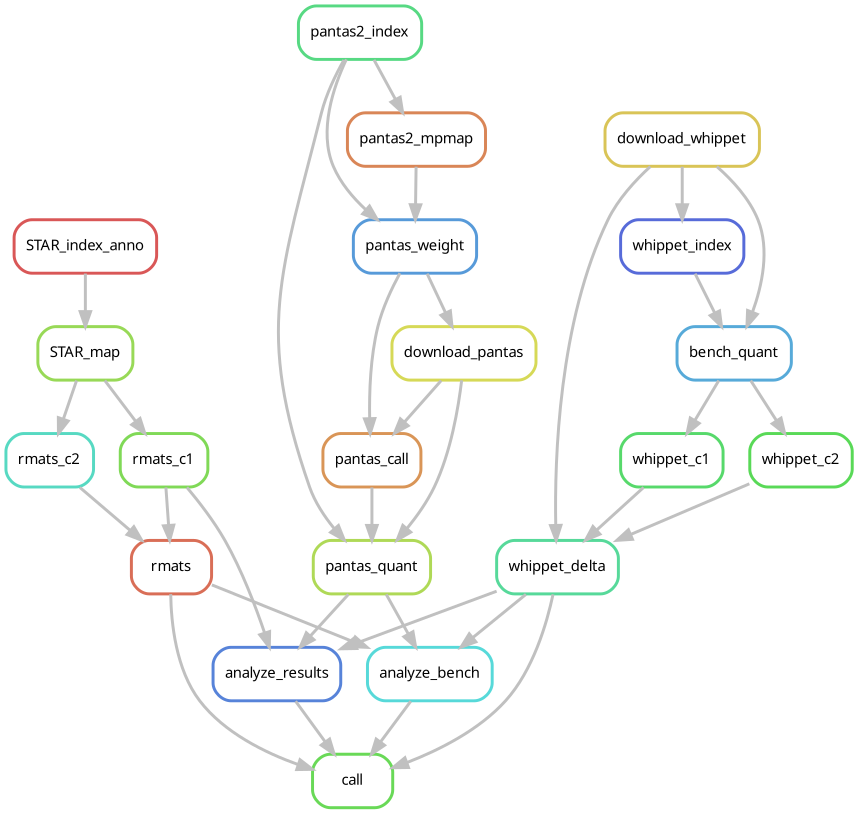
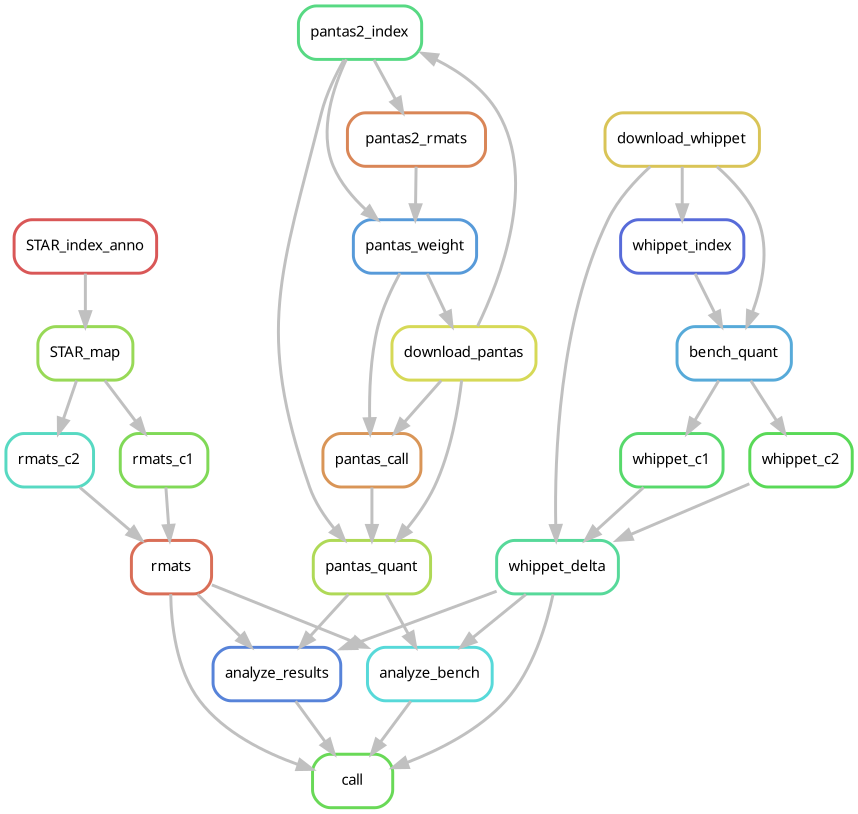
  digraph {
    bgcolor=white
    node [fontname=sans fontsize=10 penwidth=2 shape=box style=rounded]
    edge [color=grey penwidth=2]
    n1 [color="0.31 0.6 0.85" label=call]
    n2 [color="0.03 0.6 0.85" label=rmats]
    n3 [color="0.50 0.6 0.85" label=analyze_bench]
    n4 [color="0.61 0.6 0.85" label=analyze_results]
    n5 [color="0.28 0.6 0.85" label=rmats_c1]
    n6 [color="0.25 0.6 0.85" label=STAR_map]
    n7 [color="0.47 0.6 0.85" label=rmats_c2]
    n8 [color="0.00 0.6 0.85" label=STAR_index_anno]
    n9 [color="0.42 0.6 0.85" label=whippet_delta]
    n10 [color="0.36 0.6 0.85" label=whippet_c1]
    n11 [color="0.56 0.6 0.85" label=bench_quant]
    n12 [color="0.33 0.6 0.85" label=whippet_c2]
    n13 [color="0.64 0.6 0.85" label=whippet_index]
    n14 [color="0.14 0.6 0.85" label=download_whippet]
    n15 [color="0.22 0.6 0.85" label=pantas_quant]
    n16 [color="0.39 0.6 0.85" label=pantas2_index]
    n17 [color="0.58 0.6 0.85" label=pantas_weight]
-   n18 [color="0.06 0.6 0.85" label=pantas2_mpmap]
+   n18 [color="0.06 0.6 0.85" label=pantas2_rmats]
    n19 [color="0.17 0.6 0.85" label=download_pantas]
    n20 [color="0.08 0.6 0.85" label=pantas_call]
    n2 -> n1
    n2 -> n3
-   n5 -> n4
+   n2 -> n4
    n3 -> n1
    n4 -> n1
    n5 -> n2
    n6 -> n5
    n6 -> n7
    n7 -> n2
    n8 -> n6
    n9 -> n1
    n9 -> n3
    n9 -> n4
    n10 -> n9
    n11 -> n10
    n11 -> n12
    n12 -> n9
    n13 -> n11
    n14 -> n9
    n14 -> n11
    n14 -> n13
    n15 -> n3
    n15 -> n4
    n16 -> n15
    n16 -> n17
    n16 -> n18
    n17 -> n19
    n17 -> n20
    n18 -> n17
    n19 -> n15
+   n19 -> n16
    n19 -> n20
    n20 -> n15
  }
